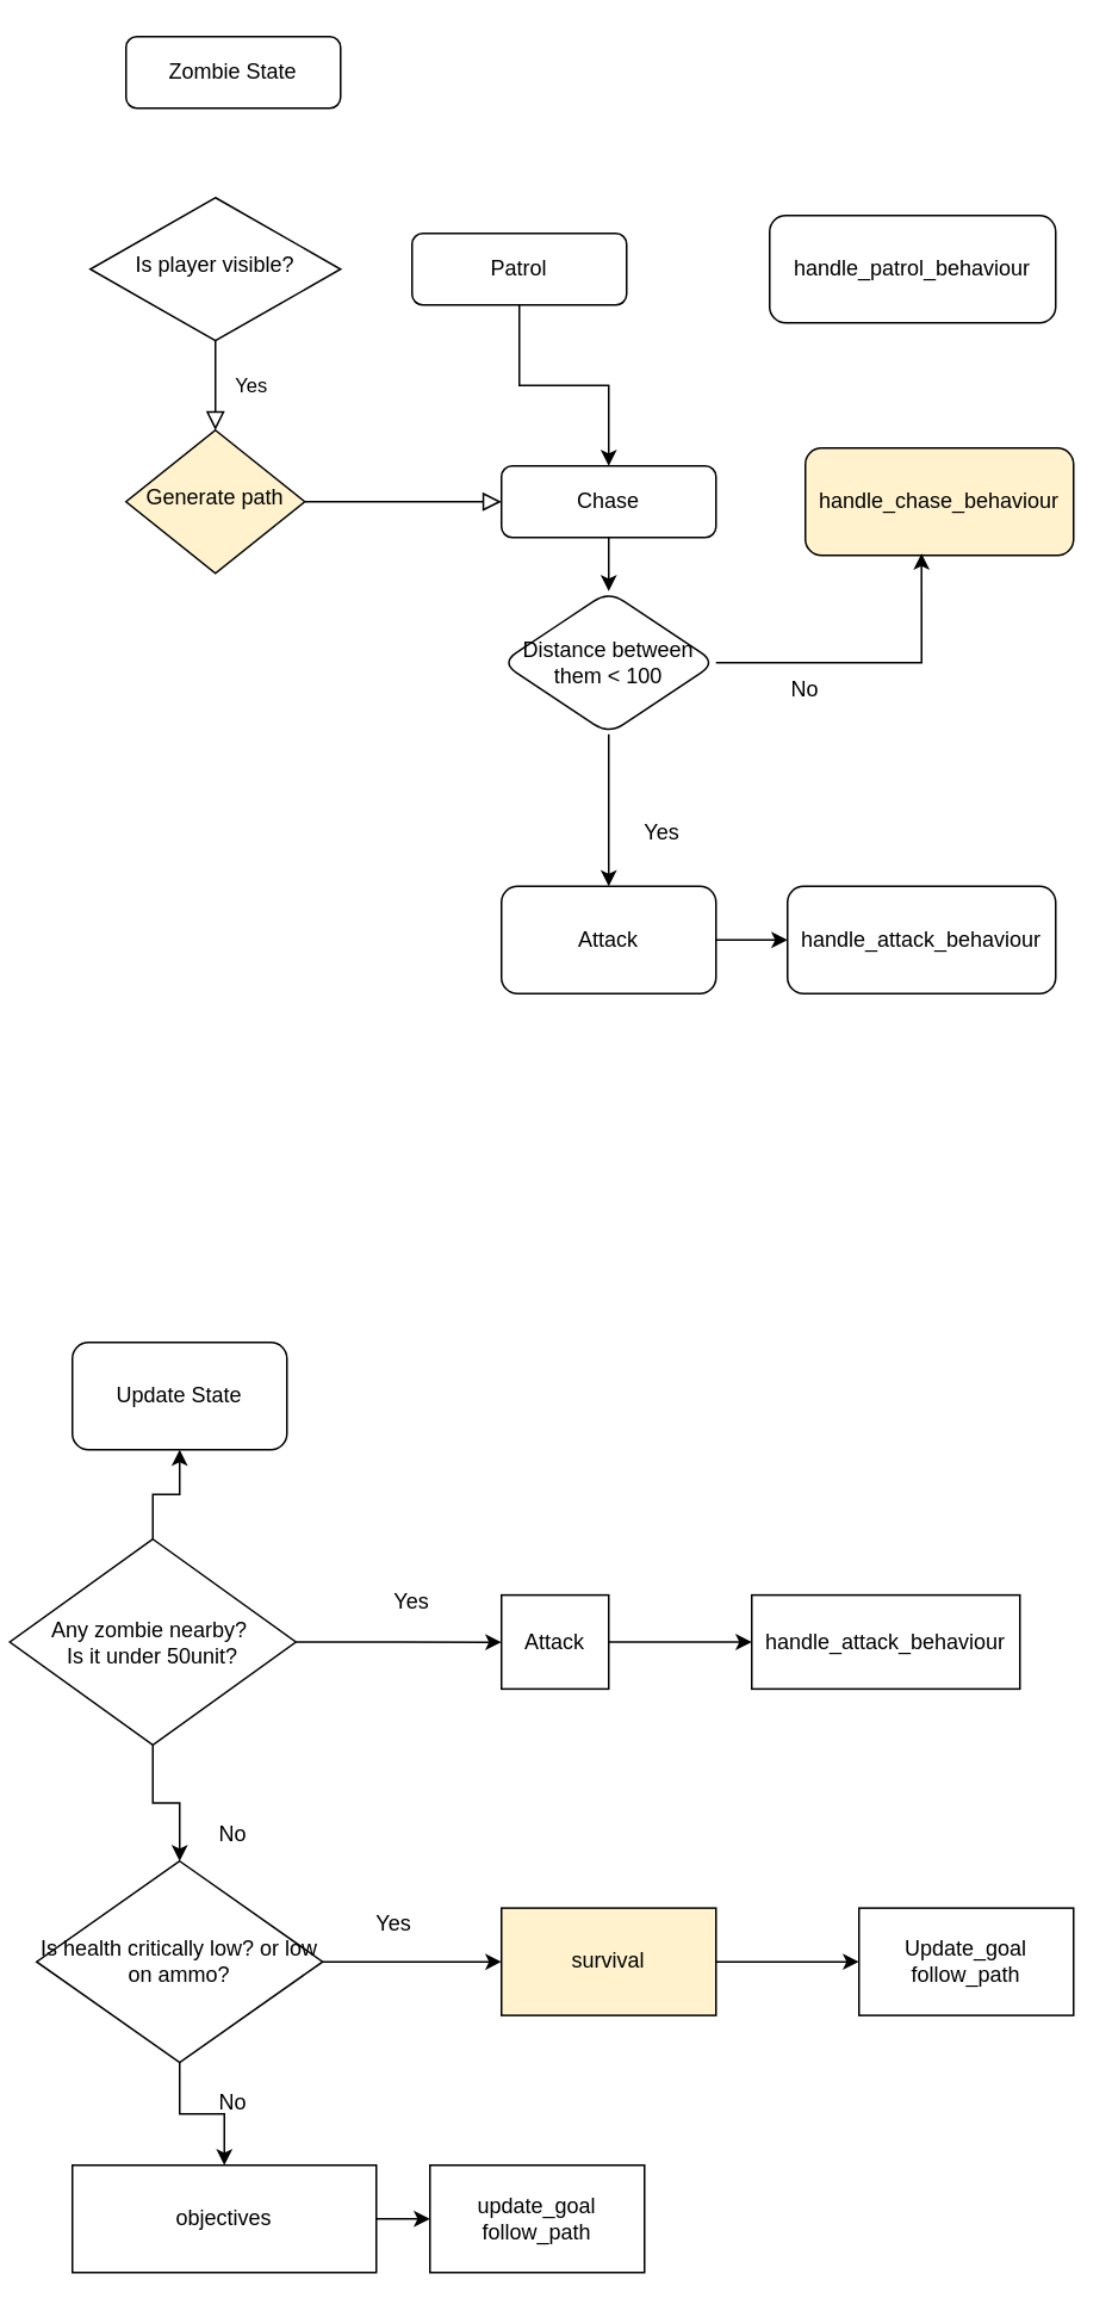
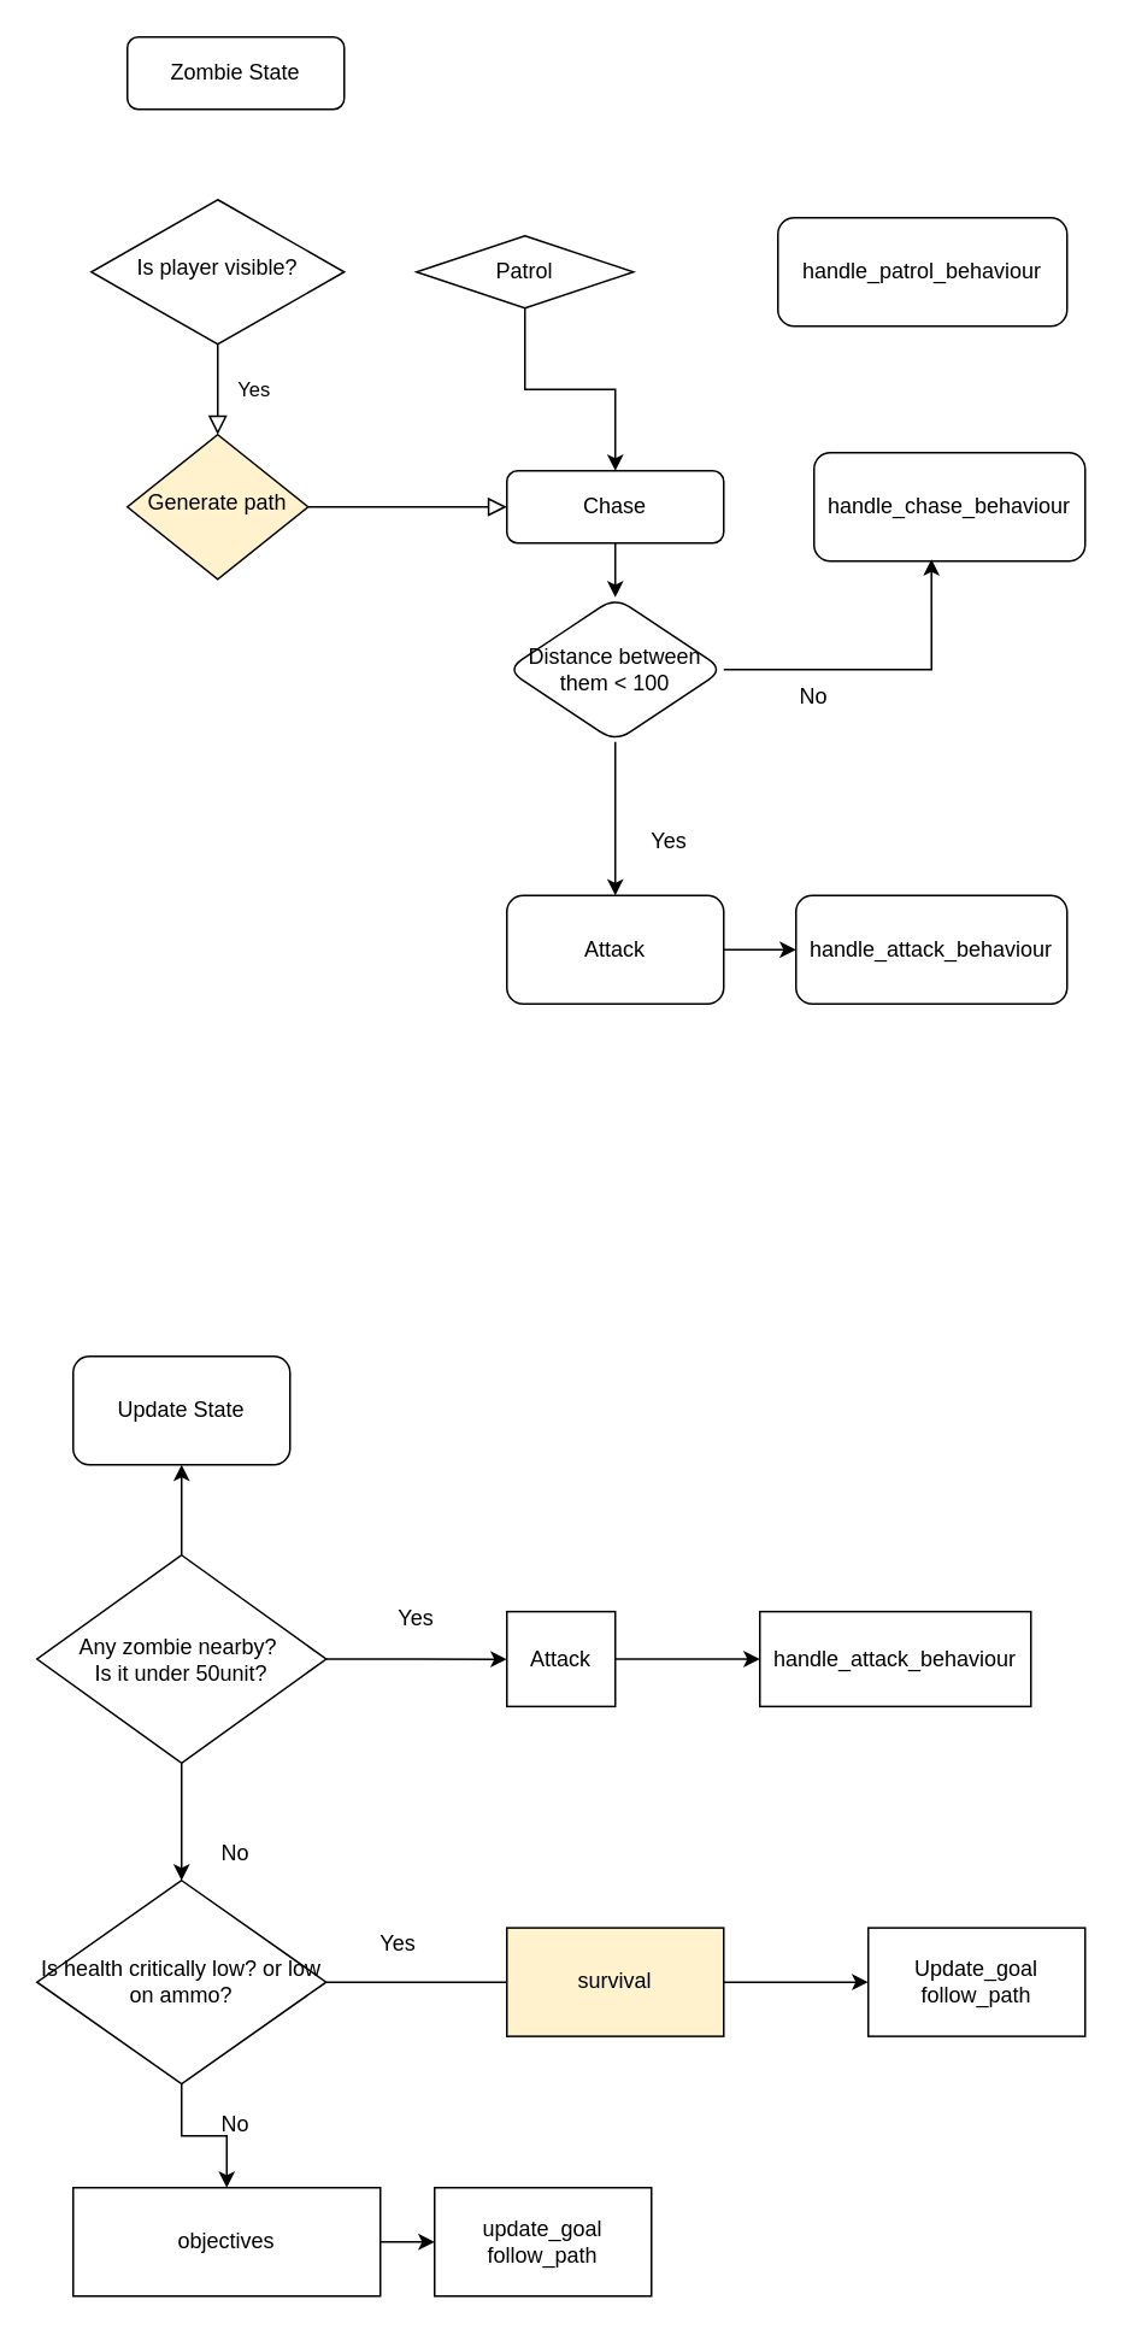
  <mxCell id="0" />
  <mxCell id="1" parent="0" />
  <mxCell id="2" value="Zombie State" style="rounded=1;whiteSpace=wrap;html=1;fontSize=12;glass=0;strokeWidth=1;shadow=0;" parent="1" vertex="1"><mxGeometry x="70" y="20" width="120" height="40" as="geometry" /></mxCell>
  <mxCell id="3" value="Yes" style="rounded=0;html=1;jettySize=auto;orthogonalLoop=1;fontSize=11;endArrow=block;endFill=0;endSize=8;strokeWidth=1;shadow=0;labelBackgroundColor=none;edgeStyle=orthogonalEdgeStyle;" parent="1" source="4" target="8" edge="1"><mxGeometry y="20" relative="1" as="geometry"><mxPoint as="offset" /></mxGeometry></mxCell>
  <mxCell id="4" value="Is player visible?" style="rhombus;whiteSpace=wrap;html=1;shadow=0;fontFamily=Helvetica;fontSize=12;align=center;strokeWidth=1;spacing=6;spacingTop=-4;" parent="1" vertex="1"><mxGeometry x="50" y="110" width="140" height="80" as="geometry" /></mxCell>
  <mxCell id="5" value="" style="edgeStyle=orthogonalEdgeStyle;rounded=0;orthogonalLoop=1;jettySize=auto;html=1;" edge="1" parent="1" source="6" target="10"><mxGeometry relative="1" as="geometry" /></mxCell>
- <mxCell id="6" value="Patrol" style="rounded=1;whiteSpace=wrap;html=1;fontSize=12;glass=0;strokeWidth=1;shadow=0;" parent="1" vertex="1"><mxGeometry x="230" y="130" width="120" height="40" as="geometry" /></mxCell>
+ <mxCell id="6" value="Patrol" style="rhombus;whiteSpace=wrap;html=1;fontSize=12;glass=0;strokeWidth=1;shadow=0;" parent="1" vertex="1"><mxGeometry x="230" y="130" width="120" height="40" as="geometry" /></mxCell>
  <mxCell id="7" value="" style="edgeStyle=orthogonalEdgeStyle;rounded=0;html=1;jettySize=auto;orthogonalLoop=1;fontSize=11;endArrow=block;endFill=0;endSize=8;strokeWidth=1;shadow=0;labelBackgroundColor=none;" parent="1" source="8" target="10" edge="1"><mxGeometry y="10" relative="1" as="geometry"><mxPoint as="offset" /></mxGeometry></mxCell>
  <mxCell id="8" value="Generate path" style="rhombus;whiteSpace=wrap;html=1;shadow=0;fontFamily=Helvetica;fontSize=12;align=center;strokeWidth=1;spacing=6;spacingTop=-4;fillColor=#fff2cc;" parent="1" vertex="1"><mxGeometry x="70" y="240" width="100" height="80" as="geometry" /></mxCell>
  <mxCell id="9" value="" style="edgeStyle=orthogonalEdgeStyle;rounded=0;orthogonalLoop=1;jettySize=auto;html=1;" edge="1" parent="1" source="10" target="14"><mxGeometry relative="1" as="geometry" /></mxCell>
  <mxCell id="10" value="Chase" style="rounded=1;whiteSpace=wrap;html=1;fontSize=12;glass=0;strokeWidth=1;shadow=0;" parent="1" vertex="1"><mxGeometry x="280" y="260" width="120" height="40" as="geometry" /></mxCell>
  <mxCell id="11" value="handle_patrol_behaviour" style="whiteSpace=wrap;html=1;rounded=1;glass=0;strokeWidth=1;shadow=0;" vertex="1" parent="1"><mxGeometry x="430" y="120" width="160" height="60" as="geometry" /></mxCell>
- <mxCell id="12" value="handle_chase_behaviour" style="whiteSpace=wrap;html=1;rounded=1;glass=0;strokeWidth=1;shadow=0;fillColor=#fff2cc;" vertex="1" parent="1"><mxGeometry x="450" y="250" width="150" height="60" as="geometry" /></mxCell>
+ <mxCell id="12" value="handle_chase_behaviour" style="whiteSpace=wrap;html=1;rounded=1;glass=0;strokeWidth=1;shadow=0;" vertex="1" parent="1"><mxGeometry x="450" y="250" width="150" height="60" as="geometry" /></mxCell>
  <mxCell id="13" value="" style="edgeStyle=orthogonalEdgeStyle;rounded=0;orthogonalLoop=1;jettySize=auto;html=1;" edge="1" parent="1" source="14" target="18"><mxGeometry relative="1" as="geometry" /></mxCell>
  <mxCell id="14" value="Distance between them &amp;lt; 100" style="rhombus;whiteSpace=wrap;html=1;rounded=1;glass=0;strokeWidth=1;shadow=0;" vertex="1" parent="1"><mxGeometry x="280" y="330" width="120" height="80" as="geometry" /></mxCell>
  <mxCell id="15" style="edgeStyle=orthogonalEdgeStyle;rounded=0;orthogonalLoop=1;jettySize=auto;html=1;entryX=0.433;entryY=0.983;entryDx=0;entryDy=0;entryPerimeter=0;" edge="1" parent="1" source="14" target="12"><mxGeometry relative="1" as="geometry" /></mxCell>
  <mxCell id="16" value="No" style="text;html=1;align=center;verticalAlign=middle;whiteSpace=wrap;rounded=0;" vertex="1" parent="1"><mxGeometry x="420" y="370" width="60" height="30" as="geometry" /></mxCell>
  <mxCell id="17" value="" style="edgeStyle=orthogonalEdgeStyle;rounded=0;orthogonalLoop=1;jettySize=auto;html=1;" edge="1" parent="1" source="18" target="19"><mxGeometry relative="1" as="geometry" /></mxCell>
  <mxCell id="18" value="Attack" style="whiteSpace=wrap;html=1;rounded=1;glass=0;strokeWidth=1;shadow=0;direction=west;" vertex="1" parent="1"><mxGeometry x="280" y="495" width="120" height="60" as="geometry" /></mxCell>
  <mxCell id="19" value="handle_attack_behaviour" style="whiteSpace=wrap;html=1;rounded=1;glass=0;strokeWidth=1;shadow=0;" vertex="1" parent="1"><mxGeometry x="440" y="495" width="150" height="60" as="geometry" /></mxCell>
  <mxCell id="20" value="Yes" style="text;html=1;align=center;verticalAlign=middle;whiteSpace=wrap;rounded=0;" vertex="1" parent="1"><mxGeometry x="340" y="450" width="60" height="30" as="geometry" /></mxCell>
  <mxCell id="21" value="Update State" style="rounded=1;whiteSpace=wrap;html=1;" vertex="1" parent="1"><mxGeometry x="40" y="750" width="120" height="60" as="geometry" /></mxCell>
  <mxCell id="22" style="edgeStyle=orthogonalEdgeStyle;rounded=0;orthogonalLoop=1;jettySize=auto;html=1;entryX=0.5;entryY=1;entryDx=0;entryDy=0;" edge="1" parent="1" source="25" target="21"><mxGeometry relative="1" as="geometry" /></mxCell>
  <mxCell id="23" value="" style="edgeStyle=orthogonalEdgeStyle;rounded=0;orthogonalLoop=1;jettySize=auto;html=1;" edge="1" parent="1" source="25" target="27"><mxGeometry relative="1" as="geometry" /></mxCell>
  <mxCell id="24" value="" style="edgeStyle=orthogonalEdgeStyle;rounded=0;orthogonalLoop=1;jettySize=auto;html=1;" edge="1" parent="1" source="25" target="32"><mxGeometry relative="1" as="geometry" /></mxCell>
- <mxCell id="25" value="Any zombie nearby?&amp;nbsp;&lt;div&gt;Is it under 50unit?&lt;/div&gt;" style="rhombus;whiteSpace=wrap;html=1;" vertex="1" parent="1"><mxGeometry x="5" y="860" width="160" height="115" as="geometry" /></mxCell>
+ <mxCell id="25" value="Any zombie nearby?&amp;nbsp;&lt;div&gt;Is it under 50unit?&lt;/div&gt;" style="rhombus;whiteSpace=wrap;html=1;" vertex="1" parent="1"><mxGeometry x="20" y="860" width="160" height="115" as="geometry" /></mxCell>
  <mxCell id="26" value="" style="edgeStyle=orthogonalEdgeStyle;rounded=0;orthogonalLoop=1;jettySize=auto;html=1;" edge="1" parent="1" source="27" target="28"><mxGeometry relative="1" as="geometry" /></mxCell>
  <mxCell id="27" value="Attack" style="whiteSpace=wrap;html=1;" vertex="1" parent="1"><mxGeometry x="280" y="891.25" width="60" height="52.5" as="geometry" /></mxCell>
  <mxCell id="28" value="handle_attack_behaviour" style="whiteSpace=wrap;html=1;" vertex="1" parent="1"><mxGeometry x="420" y="891.25" width="150" height="52.5" as="geometry" /></mxCell>
  <mxCell id="29" value="Yes" style="text;html=1;align=center;verticalAlign=middle;whiteSpace=wrap;rounded=0;" vertex="1" parent="1"><mxGeometry x="200" y="880" width="60" height="30" as="geometry" /></mxCell>
- <mxCell id="30" value="" style="edgeStyle=orthogonalEdgeStyle;rounded=0;orthogonalLoop=1;jettySize=auto;html=1;" edge="1" parent="1" source="32" target="35"><mxGeometry relative="1" as="geometry" /></mxCell>
+ <mxCell id="30" value="" style="edgeStyle=orthogonalEdgeStyle;rounded=0;orthogonalLoop=1;jettySize=auto;html=1;endArrow=none;" edge="1" parent="1" source="32" target="35"><mxGeometry relative="1" as="geometry" /></mxCell>
  <mxCell id="31" value="" style="edgeStyle=orthogonalEdgeStyle;rounded=0;orthogonalLoop=1;jettySize=auto;html=1;" edge="1" parent="1" source="32" target="39"><mxGeometry relative="1" as="geometry" /></mxCell>
  <mxCell id="32" value="Is health critically low? or low on ammo?" style="rhombus;whiteSpace=wrap;html=1;" vertex="1" parent="1"><mxGeometry x="20" y="1040" width="160" height="112.5" as="geometry" /></mxCell>
  <mxCell id="33" value="No" style="text;html=1;align=center;verticalAlign=middle;whiteSpace=wrap;rounded=0;" vertex="1" parent="1"><mxGeometry x="100" y="1010" width="60" height="30" as="geometry" /></mxCell>
  <mxCell id="34" value="" style="edgeStyle=orthogonalEdgeStyle;rounded=0;orthogonalLoop=1;jettySize=auto;html=1;" edge="1" parent="1" source="35" target="36"><mxGeometry relative="1" as="geometry" /></mxCell>
  <mxCell id="35" value="survival" style="whiteSpace=wrap;html=1;fillColor=#fff2cc;" vertex="1" parent="1"><mxGeometry x="280" y="1066.25" width="120" height="60" as="geometry" /></mxCell>
  <mxCell id="36" value="Update_goal&lt;div&gt;follow_path&lt;/div&gt;" style="whiteSpace=wrap;html=1;" vertex="1" parent="1"><mxGeometry x="480" y="1066.25" width="120" height="60" as="geometry" /></mxCell>
  <mxCell id="37" value="Yes" style="text;html=1;align=center;verticalAlign=middle;whiteSpace=wrap;rounded=0;" vertex="1" parent="1"><mxGeometry x="190" y="1060" width="60" height="30" as="geometry" /></mxCell>
  <mxCell id="38" value="" style="edgeStyle=orthogonalEdgeStyle;rounded=0;orthogonalLoop=1;jettySize=auto;html=1;" edge="1" parent="1" source="39" target="41"><mxGeometry relative="1" as="geometry" /></mxCell>
  <mxCell id="39" value="objectives" style="whiteSpace=wrap;html=1;" vertex="1" parent="1"><mxGeometry x="40" y="1210" width="170" height="60" as="geometry" /></mxCell>
  <mxCell id="40" value="No" style="text;html=1;align=center;verticalAlign=middle;whiteSpace=wrap;rounded=0;" vertex="1" parent="1"><mxGeometry x="100" y="1160" width="60" height="30" as="geometry" /></mxCell>
  <mxCell id="41" value="update_goal&lt;div&gt;follow_path&lt;/div&gt;" style="whiteSpace=wrap;html=1;" vertex="1" parent="1"><mxGeometry x="240" y="1210" width="120" height="60" as="geometry" /></mxCell>
